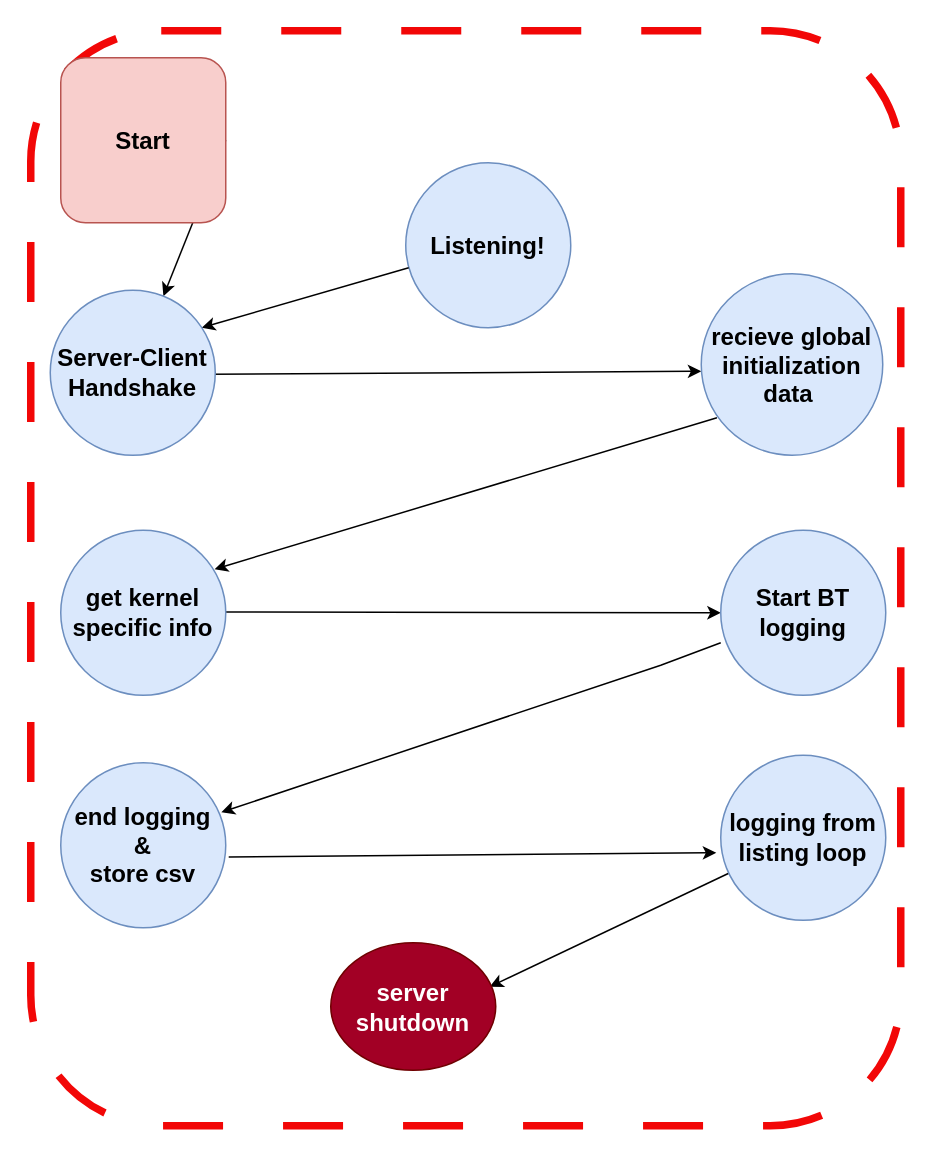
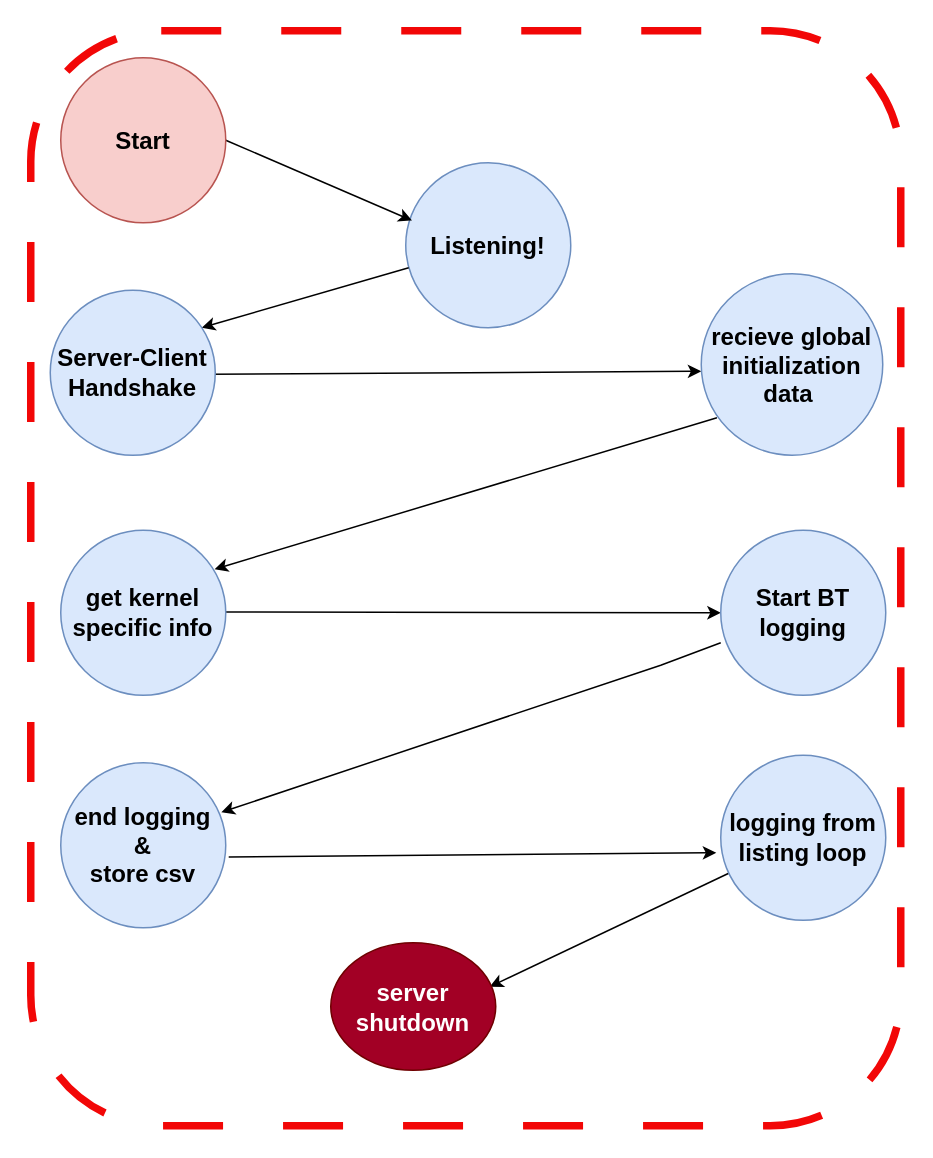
  <mxCell id="0" />
  <mxCell id="1" parent="0" />
  <mxCell id="2" value="&lt;font style=&quot;font-size: 16px;&quot;&gt;&lt;b&gt;Listening!&lt;/b&gt;&lt;/font&gt;" style="ellipse;whiteSpace=wrap;html=1;aspect=fixed;fillColor=#dae8fc;strokeColor=#6c8ebf;" vertex="1" parent="1"><mxGeometry x="270" y="108" width="110" height="110" as="geometry" /></mxCell>
- <mxCell id="3" value="" style="endArrow=classic;html=1;rounded=0;exitX=1;exitY=0.5;exitDx=0;exitDy=0;" edge="1" parent="1" source="11" target="13"><mxGeometry width="50" height="50" relative="1" as="geometry"><mxPoint x="218.96" y="88" as="sourcePoint" /><mxPoint x="190" y="220" as="targetPoint" /></mxGeometry></mxCell>
+ <mxCell id="3" value="" style="endArrow=classic;html=1;rounded=0;entryX=0.038;entryY=0.35;entryDx=0;entryDy=0;entryPerimeter=0;exitX=1;exitY=0.5;exitDx=0;exitDy=0;" edge="1" parent="1" source="11" target="2"><mxGeometry width="50" height="50" relative="1" as="geometry"><mxPoint x="218.96" y="88" as="sourcePoint" /><mxPoint x="190" y="220" as="targetPoint" /></mxGeometry></mxCell>
  <mxCell id="4" value="" style="endArrow=classic;html=1;rounded=0;exitX=0.973;exitY=0.509;exitDx=0;exitDy=0;exitPerimeter=0;entryX=-0.037;entryY=0.625;entryDx=0;entryDy=0;entryPerimeter=0;" edge="1" parent="1" source="13"><mxGeometry width="50" height="50" relative="1" as="geometry"><mxPoint x="152" y="249" as="sourcePoint" /><mxPoint x="467.04" y="247" as="targetPoint" /></mxGeometry></mxCell>
  <mxCell id="5" value="" style="endArrow=classic;html=1;rounded=0;exitX=0;exitY=0.7;exitDx=0;exitDy=0;exitPerimeter=0;entryX=0.982;entryY=0.236;entryDx=0;entryDy=0;entryPerimeter=0;" edge="1" parent="1"><mxGeometry width="50" height="50" relative="1" as="geometry"><mxPoint x="477.47" y="278" as="sourcePoint" /><mxPoint x="142.53" y="378.96" as="targetPoint" /></mxGeometry></mxCell>
  <mxCell id="6" value="" style="endArrow=classic;html=1;rounded=0;entryX=0;entryY=0.5;entryDx=0;entryDy=0;entryPerimeter=0;" edge="1" parent="1" target="16"><mxGeometry width="50" height="50" relative="1" as="geometry"><mxPoint x="150" y="407.5" as="sourcePoint" /><mxPoint x="470" y="407.5" as="targetPoint" /></mxGeometry></mxCell>
  <mxCell id="7" value="" style="endArrow=classic;html=1;rounded=0;entryX=0.963;entryY=0.163;entryDx=0;entryDy=0;exitX=0;exitY=0.688;exitDx=0;exitDy=0;entryPerimeter=0;exitPerimeter=0;" edge="1" parent="1"><mxGeometry width="50" height="50" relative="1" as="geometry"><mxPoint x="480" y="428" as="sourcePoint" /><mxPoint x="147.04" y="541.04" as="targetPoint" /><Array as="points"><mxPoint x="440" y="442.96" /></Array></mxGeometry></mxCell>
  <mxCell id="8" value="" style="endArrow=classic;html=1;rounded=0;entryX=-0.027;entryY=0.591;entryDx=0;entryDy=0;entryPerimeter=0;" edge="1" parent="1" target="18"><mxGeometry width="50" height="50" relative="1" as="geometry"><mxPoint x="151.98" y="570.78" as="sourcePoint" /><mxPoint x="480" y="555.23" as="targetPoint" /></mxGeometry></mxCell>
  <mxCell id="9" value="" style="whiteSpace=wrap;html=1;fillColor=none;dashed=1;dashPattern=8 8;rounded=1;strokeWidth=5;fontStyle=0;fontColor=#0000FF;strokeColor=#f20707;" vertex="1" parent="1"><mxGeometry x="20" y="20" width="580" height="730" as="geometry" /></mxCell>
  <mxCell id="10" value="" style="endArrow=classic;html=1;rounded=0;entryX=0.964;entryY=0.345;entryDx=0;entryDy=0;entryPerimeter=0;" edge="1" parent="1" source="18" target="19"><mxGeometry width="50" height="50" relative="1" as="geometry"><mxPoint x="470.996" y="586.284" as="sourcePoint" /><mxPoint x="356.28" y="670.04" as="targetPoint" /></mxGeometry></mxCell>
- <mxCell id="11" value="&lt;font style=&quot;font-size: 16px;&quot;&gt;&lt;b&gt;Start&lt;/b&gt;&lt;/font&gt;" style="whiteSpace=wrap;html=1;aspect=fixed;fillColor=#f8cecc;strokeColor=#b85450;rounded=1;" vertex="1" parent="1"><mxGeometry x="40" y="38" width="110" height="110" as="geometry" /></mxCell>
+ <mxCell id="11" value="&lt;font style=&quot;font-size: 16px;&quot;&gt;&lt;b&gt;Start&lt;/b&gt;&lt;/font&gt;" style="ellipse;whiteSpace=wrap;html=1;aspect=fixed;fillColor=#f8cecc;strokeColor=#b85450;" vertex="1" parent="1"><mxGeometry x="40" y="38" width="110" height="110" as="geometry" /></mxCell>
  <mxCell id="12" value="" style="endArrow=classic;html=1;rounded=0;entryX=0.927;entryY=0.227;entryDx=0;entryDy=0;entryPerimeter=0;exitX=0.018;exitY=0.636;exitDx=0;exitDy=0;exitPerimeter=0;" edge="1" parent="1" source="2"><mxGeometry width="50" height="50" relative="1" as="geometry"><mxPoint x="271.97" y="184.01" as="sourcePoint" /><mxPoint x="133.97" y="217.97" as="targetPoint" /></mxGeometry></mxCell>
  <mxCell id="13" value="&lt;font style=&quot;font-size: 16px;&quot;&gt;&lt;b&gt;Server-Client Handshake&lt;/b&gt;&lt;/font&gt;" style="ellipse;whiteSpace=wrap;html=1;aspect=fixed;fillColor=#dae8fc;strokeColor=#6c8ebf;" vertex="1" parent="1"><mxGeometry x="33" y="193" width="110" height="110" as="geometry" /></mxCell>
  <mxCell id="14" value="&lt;font style=&quot;font-size: 16px;&quot;&gt;&lt;b&gt;recieve global initialization data&amp;nbsp;&lt;/b&gt;&lt;/font&gt;" style="ellipse;whiteSpace=wrap;html=1;aspect=fixed;fillColor=#dae8fc;strokeColor=#6c8ebf;" vertex="1" parent="1"><mxGeometry x="467" y="182" width="121" height="121" as="geometry" /></mxCell>
  <mxCell id="15" value="&lt;font style=&quot;font-size: 16px;&quot;&gt;&lt;b&gt;get kernel specific info&lt;/b&gt;&lt;/font&gt;" style="ellipse;whiteSpace=wrap;html=1;aspect=fixed;fillColor=#dae8fc;strokeColor=#6c8ebf;" vertex="1" parent="1"><mxGeometry x="40" y="353" width="110" height="110" as="geometry" /></mxCell>
  <mxCell id="16" value="&lt;font style=&quot;font-size: 16px;&quot;&gt;&lt;b&gt;Start BT logging&lt;/b&gt;&lt;/font&gt;" style="ellipse;whiteSpace=wrap;html=1;aspect=fixed;fillColor=#dae8fc;strokeColor=#6c8ebf;" vertex="1" parent="1"><mxGeometry x="480" y="353" width="110" height="110" as="geometry" /></mxCell>
  <mxCell id="17" value="&lt;font style=&quot;font-size: 16px;&quot;&gt;&lt;b&gt;end logging&lt;br style=&quot;border-color: var(--border-color);&quot;&gt;&amp;amp;&lt;br style=&quot;border-color: var(--border-color);&quot;&gt;store csv&lt;/b&gt;&lt;/font&gt;" style="ellipse;whiteSpace=wrap;html=1;aspect=fixed;fillColor=#dae8fc;strokeColor=#6c8ebf;" vertex="1" parent="1"><mxGeometry x="40" y="508" width="110" height="110" as="geometry" /></mxCell>
  <mxCell id="18" value="&lt;font style=&quot;font-size: 16px;&quot;&gt;&lt;b&gt;logging from listing loop&lt;/b&gt;&lt;/font&gt;" style="ellipse;whiteSpace=wrap;html=1;aspect=fixed;fillColor=#dae8fc;strokeColor=#6c8ebf;" vertex="1" parent="1"><mxGeometry x="480" y="503" width="110" height="110" as="geometry" /></mxCell>
  <mxCell id="19" value="&lt;font style=&quot;font-size: 16px;&quot;&gt;&lt;b&gt;server shutdown&lt;/b&gt;&lt;/font&gt;" style="ellipse;whiteSpace=wrap;html=1;aspect=fixed;fillColor=#a20025;strokeColor=#6F0000;fontColor=#ffffff;" vertex="1" parent="1"><mxGeometry x="220" y="628" width="110" height="85" as="geometry" /></mxCell>
